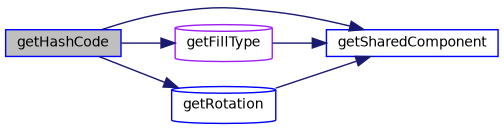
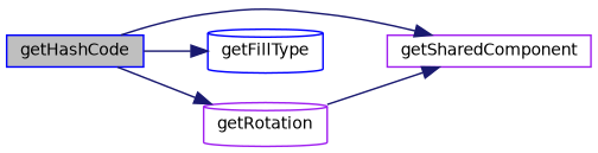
  digraph {
    rankdir=LR
    node [color=blue fillcolor=white fontname=Helvetica fontsize=10 shape=box style=filled]
    edge [color=midnightblue fontname=Helvetica fontsize=10 labelfontname=Helvetica labelfontsize=10 style=solid]
    n1 [fillcolor=grey75 fontcolor=black height=0.2 label=getHashCode width=0.4]
-   n2 [height=0.2 label=getSharedComponent width=0.4]
-   n3 [color=purple height=0.2 label=getFillType shape=cylinder width=0.4]
-   n4 [height=0.2 label=getRotation shape=cylinder width=0.4]
+   n2 [color=purple height=0.2 label=getSharedComponent width=0.4]
+   n3 [height=0.2 label=getFillType shape=cylinder width=0.4]
+   n4 [color=purple height=0.2 label=getRotation shape=cylinder width=0.4]
    n1 -> n2
    n1 -> n3
    n1 -> n4
-   n3 -> n2
    n4 -> n2
  }
